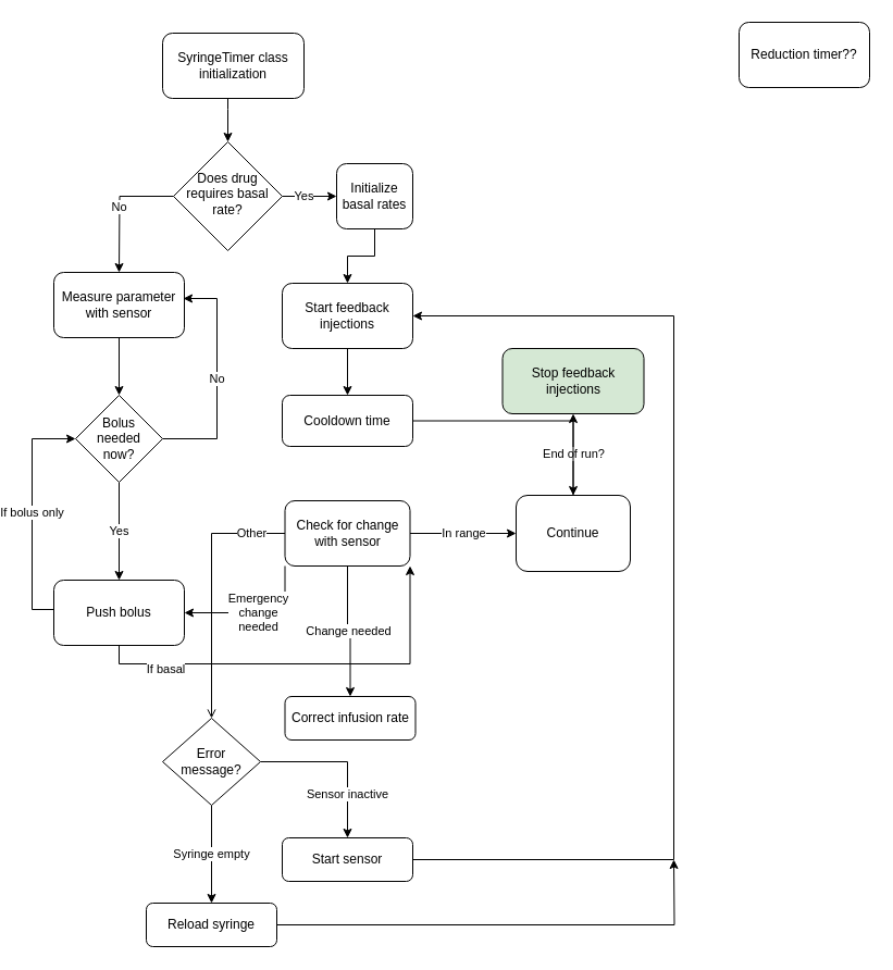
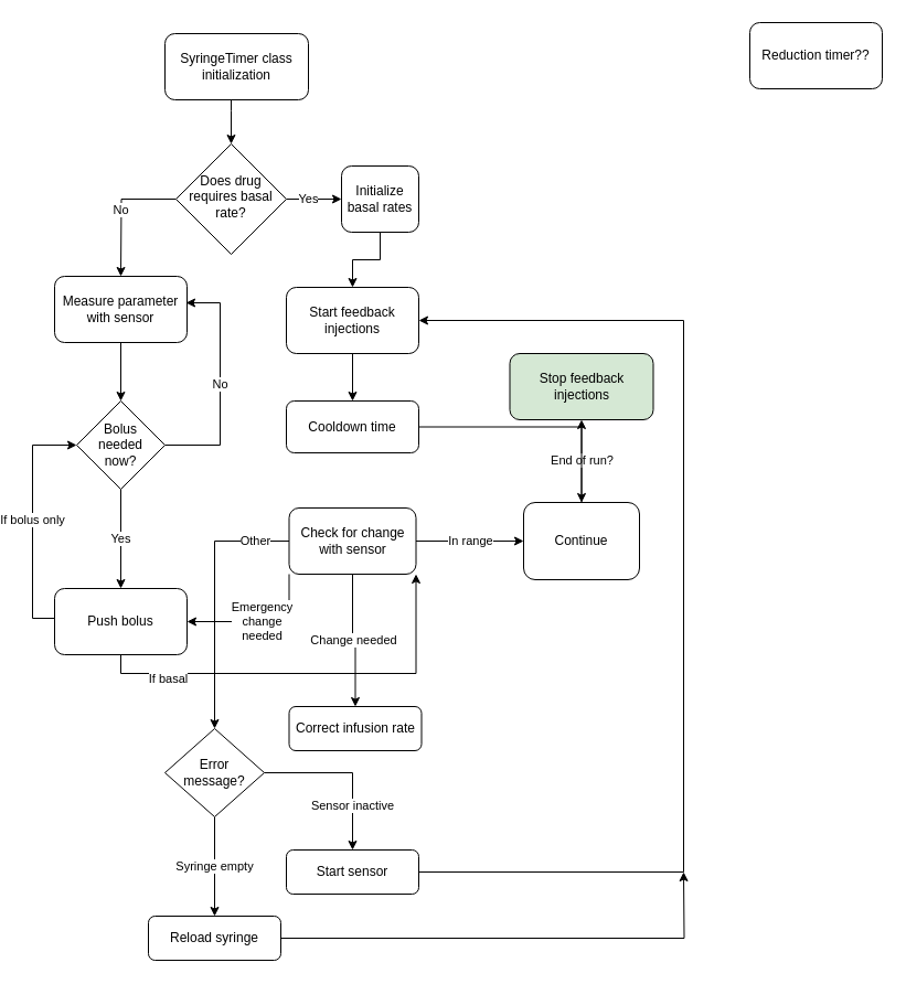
  <mxCell id="0" />
  <mxCell id="1" parent="0" />
  <mxCell id="2" style="edgeStyle=orthogonalEdgeStyle;rounded=0;orthogonalLoop=1;jettySize=auto;html=1;entryX=0.5;entryY=0;entryDx=0;entryDy=0;" edge="1" parent="1" source="3" target="6"><mxGeometry relative="1" as="geometry"><Array as="points"><mxPoint x="200" y="100" /><mxPoint x="200" y="100" /></Array></mxGeometry></mxCell>
  <mxCell id="3" value="SyringeTimer class initialization" style="rounded=1;whiteSpace=wrap;html=1;fontSize=12;glass=0;strokeWidth=1;shadow=0;" parent="1" vertex="1"><mxGeometry x="140" y="30" width="130" height="60" as="geometry" /></mxCell>
  <mxCell id="4" value="Yes" style="edgeStyle=orthogonalEdgeStyle;rounded=0;orthogonalLoop=1;jettySize=auto;html=1;entryX=0;entryY=0.5;entryDx=0;entryDy=0;" edge="1" parent="1" source="6" target="8"><mxGeometry x="-0.2" relative="1" as="geometry"><mxPoint as="offset" /></mxGeometry></mxCell>
  <mxCell id="5" value="No" style="edgeStyle=orthogonalEdgeStyle;rounded=0;orthogonalLoop=1;jettySize=auto;html=1;" edge="1" parent="1" source="6"><mxGeometry relative="1" as="geometry"><mxPoint x="100" y="250" as="targetPoint" /></mxGeometry></mxCell>
  <mxCell id="6" value="Does drug&lt;br&gt;requires basal rate?" style="rhombus;whiteSpace=wrap;html=1;shadow=0;fontFamily=Helvetica;fontSize=12;align=center;strokeWidth=1;spacing=6;spacingTop=-4;" parent="1" vertex="1"><mxGeometry x="150" y="130" width="100" height="100" as="geometry" /></mxCell>
  <mxCell id="7" value="" style="edgeStyle=orthogonalEdgeStyle;rounded=0;orthogonalLoop=1;jettySize=auto;html=1;" edge="1" parent="1" source="8" target="11"><mxGeometry relative="1" as="geometry" /></mxCell>
  <mxCell id="8" value="Initialize basal rates" style="rounded=1;whiteSpace=wrap;html=1;fontSize=12;glass=0;strokeWidth=1;shadow=0;" parent="1" vertex="1"><mxGeometry x="300" y="150" width="70" height="60" as="geometry" /></mxCell>
  <mxCell id="9" value="Stop feedback injections" style="rounded=1;whiteSpace=wrap;html=1;fillColor=#d5e8d4;" vertex="1" parent="1"><mxGeometry x="452.5" y="320" width="130" height="60" as="geometry" /></mxCell>
  <mxCell id="10" value="" style="edgeStyle=orthogonalEdgeStyle;rounded=0;orthogonalLoop=1;jettySize=auto;html=1;" edge="1" parent="1" source="11" target="31"><mxGeometry relative="1" as="geometry" /></mxCell>
  <mxCell id="11" value="Start feedback injections" style="rounded=1;whiteSpace=wrap;html=1;" vertex="1" parent="1"><mxGeometry x="250" y="260" width="120" height="60" as="geometry" /></mxCell>
  <mxCell id="12" value="In range" style="edgeStyle=orthogonalEdgeStyle;rounded=0;orthogonalLoop=1;jettySize=auto;html=1;" edge="1" parent="1" source="16" target="20"><mxGeometry relative="1" as="geometry" /></mxCell>
  <mxCell id="13" value="Change needed" style="edgeStyle=orthogonalEdgeStyle;rounded=0;orthogonalLoop=1;jettySize=auto;html=1;entryX=0.5;entryY=0;entryDx=0;entryDy=0;" edge="1" parent="1" source="16" target="18"><mxGeometry relative="1" as="geometry" /></mxCell>
- <mxCell id="14" value="Other" style="edgeStyle=orthogonalEdgeStyle;rounded=0;orthogonalLoop=1;jettySize=auto;html=1;endArrow=open;" edge="1" parent="1" source="16" target="34"><mxGeometry x="-0.743" relative="1" as="geometry"><mxPoint as="offset" /></mxGeometry></mxCell>
+ <mxCell id="14" value="Other" style="edgeStyle=orthogonalEdgeStyle;rounded=0;orthogonalLoop=1;jettySize=auto;html=1;" edge="1" parent="1" source="16" target="34"><mxGeometry x="-0.743" relative="1" as="geometry"><mxPoint as="offset" /></mxGeometry></mxCell>
  <mxCell id="15" value="Emergency&lt;br&gt;change&lt;br&gt;needed" style="edgeStyle=orthogonalEdgeStyle;rounded=0;orthogonalLoop=1;jettySize=auto;html=1;exitX=0;exitY=1;exitDx=0;exitDy=0;entryX=1;entryY=0.5;entryDx=0;entryDy=0;" edge="1" parent="1" source="16" target="27"><mxGeometry relative="1" as="geometry" /></mxCell>
  <mxCell id="16" value="Check for change with sensor" style="rounded=1;whiteSpace=wrap;html=1;" vertex="1" parent="1"><mxGeometry x="252.5" y="460" width="115" height="60" as="geometry" /></mxCell>
  <mxCell id="17" value="Reduction timer??" style="rounded=1;whiteSpace=wrap;html=1;" vertex="1" parent="1"><mxGeometry x="670" y="20" width="120" height="60" as="geometry" /></mxCell>
  <mxCell id="18" value="Correct infusion rate" style="rounded=1;whiteSpace=wrap;html=1;" vertex="1" parent="1"><mxGeometry x="252.5" y="640" width="120" height="40" as="geometry" /></mxCell>
  <mxCell id="19" value="End of run?" style="edgeStyle=orthogonalEdgeStyle;rounded=0;orthogonalLoop=1;jettySize=auto;html=1;exitX=0.5;exitY=0;exitDx=0;exitDy=0;" edge="1" parent="1" source="20" target="9"><mxGeometry relative="1" as="geometry" /></mxCell>
  <mxCell id="20" value="Continue" style="rounded=1;whiteSpace=wrap;html=1;" vertex="1" parent="1"><mxGeometry x="465" y="455" width="105" height="70" as="geometry" /></mxCell>
  <mxCell id="21" value="No" style="edgeStyle=orthogonalEdgeStyle;rounded=0;orthogonalLoop=1;jettySize=auto;html=1;exitX=1;exitY=0.5;exitDx=0;exitDy=0;entryX=0.992;entryY=0.4;entryDx=0;entryDy=0;entryPerimeter=0;" edge="1" parent="1" source="23" target="29"><mxGeometry relative="1" as="geometry"><mxPoint x="160" y="403" as="sourcePoint" /><Array as="points"><mxPoint x="190" y="403" /><mxPoint x="190" y="274" /></Array></mxGeometry></mxCell>
  <mxCell id="22" value="Yes" style="edgeStyle=orthogonalEdgeStyle;rounded=0;orthogonalLoop=1;jettySize=auto;html=1;" edge="1" parent="1" source="23" target="27"><mxGeometry relative="1" as="geometry" /></mxCell>
  <mxCell id="23" value="Bolus&lt;br&gt;needed&lt;br&gt;now?" style="rhombus;whiteSpace=wrap;html=1;" vertex="1" parent="1"><mxGeometry x="60" y="363" width="80" height="80" as="geometry" /></mxCell>
  <mxCell id="24" value="If bolus only" style="edgeStyle=orthogonalEdgeStyle;rounded=0;orthogonalLoop=1;jettySize=auto;html=1;entryX=0;entryY=0.5;entryDx=0;entryDy=0;" edge="1" parent="1" source="27" target="23"><mxGeometry relative="1" as="geometry"><Array as="points"><mxPoint x="20" y="560" /><mxPoint x="20" y="403" /></Array></mxGeometry></mxCell>
  <mxCell id="25" style="edgeStyle=orthogonalEdgeStyle;rounded=0;orthogonalLoop=1;jettySize=auto;html=1;entryX=1;entryY=1;entryDx=0;entryDy=0;" edge="1" parent="1" source="27" target="16"><mxGeometry relative="1" as="geometry"><mxPoint x="570" y="610" as="targetPoint" /><Array as="points"><mxPoint x="100" y="610" /><mxPoint x="368" y="610" /></Array></mxGeometry></mxCell>
  <mxCell id="26" value="If basal" style="edgeLabel;html=1;align=center;verticalAlign=middle;resizable=0;points=[];" vertex="1" connectable="0" parent="25"><mxGeometry x="-0.685" y="-4" relative="1" as="geometry"><mxPoint as="offset" /></mxGeometry></mxCell>
  <mxCell id="27" value="Push bolus" style="rounded=1;whiteSpace=wrap;html=1;" vertex="1" parent="1"><mxGeometry x="40" y="533" width="120" height="60" as="geometry" /></mxCell>
  <mxCell id="28" style="edgeStyle=orthogonalEdgeStyle;rounded=0;orthogonalLoop=1;jettySize=auto;html=1;entryX=0.5;entryY=0;entryDx=0;entryDy=0;" edge="1" parent="1" source="29" target="23"><mxGeometry relative="1" as="geometry" /></mxCell>
  <mxCell id="29" value="Measure parameter with sensor" style="rounded=1;whiteSpace=wrap;html=1;" vertex="1" parent="1"><mxGeometry x="40" y="250" width="120" height="60" as="geometry" /></mxCell>
  <mxCell id="30" style="edgeStyle=orthogonalEdgeStyle;rounded=0;orthogonalLoop=1;jettySize=auto;html=1;" edge="1" parent="1" source="31" target="20"><mxGeometry relative="1" as="geometry" /></mxCell>
  <mxCell id="31" value="Cooldown time" style="whiteSpace=wrap;html=1;rounded=1;" vertex="1" parent="1"><mxGeometry x="250" y="363" width="120" height="47" as="geometry" /></mxCell>
  <mxCell id="32" value="Sensor inactive" style="edgeStyle=orthogonalEdgeStyle;rounded=0;orthogonalLoop=1;jettySize=auto;html=1;entryX=0.5;entryY=0;entryDx=0;entryDy=0;" edge="1" parent="1" source="34" target="38"><mxGeometry x="0.467" relative="1" as="geometry"><mxPoint x="280" y="770" as="targetPoint" /><mxPoint as="offset" /></mxGeometry></mxCell>
  <mxCell id="33" value="Syringe empty" style="edgeStyle=orthogonalEdgeStyle;rounded=0;orthogonalLoop=1;jettySize=auto;html=1;" edge="1" parent="1" source="34" target="36"><mxGeometry relative="1" as="geometry" /></mxCell>
  <mxCell id="34" value="Error&lt;br&gt;message?" style="whiteSpace=wrap;html=1;rhombus" vertex="1" parent="1"><mxGeometry x="140" y="660" width="90" height="80" as="geometry" /></mxCell>
  <mxCell id="35" style="edgeStyle=orthogonalEdgeStyle;rounded=0;orthogonalLoop=1;jettySize=auto;html=1;" edge="1" parent="1" source="36"><mxGeometry relative="1" as="geometry"><mxPoint x="610" y="790" as="targetPoint" /></mxGeometry></mxCell>
  <mxCell id="36" value="Reload syringe" style="whiteSpace=wrap;html=1;rounded=1" vertex="1" parent="1"><mxGeometry x="125" y="830" width="120" height="40" as="geometry" /></mxCell>
  <mxCell id="37" style="edgeStyle=orthogonalEdgeStyle;rounded=0;orthogonalLoop=1;jettySize=auto;html=1;entryX=1;entryY=0.5;entryDx=0;entryDy=0;" edge="1" parent="1" source="38" target="11"><mxGeometry relative="1" as="geometry"><Array as="points"><mxPoint x="610" y="790" /><mxPoint x="610" y="290" /></Array></mxGeometry></mxCell>
  <mxCell id="38" value="Start sensor" style="rounded=1;whiteSpace=wrap;html=1;" vertex="1" parent="1"><mxGeometry x="250" y="770" width="120" height="40" as="geometry" /></mxCell>
